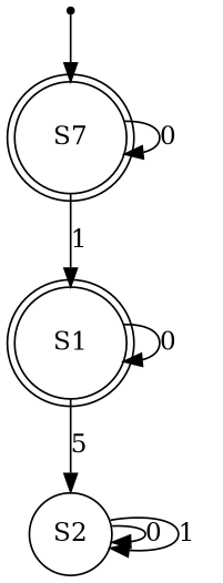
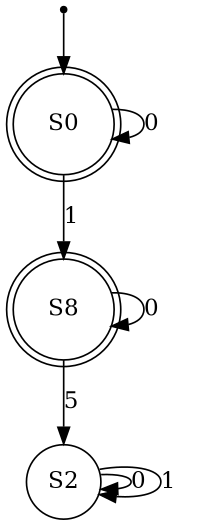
  digraph {
    fontname="DejaVu Serif"
    rankdir=TB
    node [fontname="DejaVu Serif" shape=doublecircle]
    edge [fontname="DejaVu Serif"]
-   n1 [label=S7]
-   n2 [label=S1]
+   n1 [label=S0]
+   n2 [label=S8]
    n3 [label=S2 shape=circle]
    init [shape=point]
    n1 -> n1 [label=0]
    n1 -> n2 [label=1]
    n2 -> n2 [label=0]
    n2 -> n3 [label=5]
    n3 -> n3 [label=0]
    n3 -> n3 [label=1]
    init -> n1
  }
